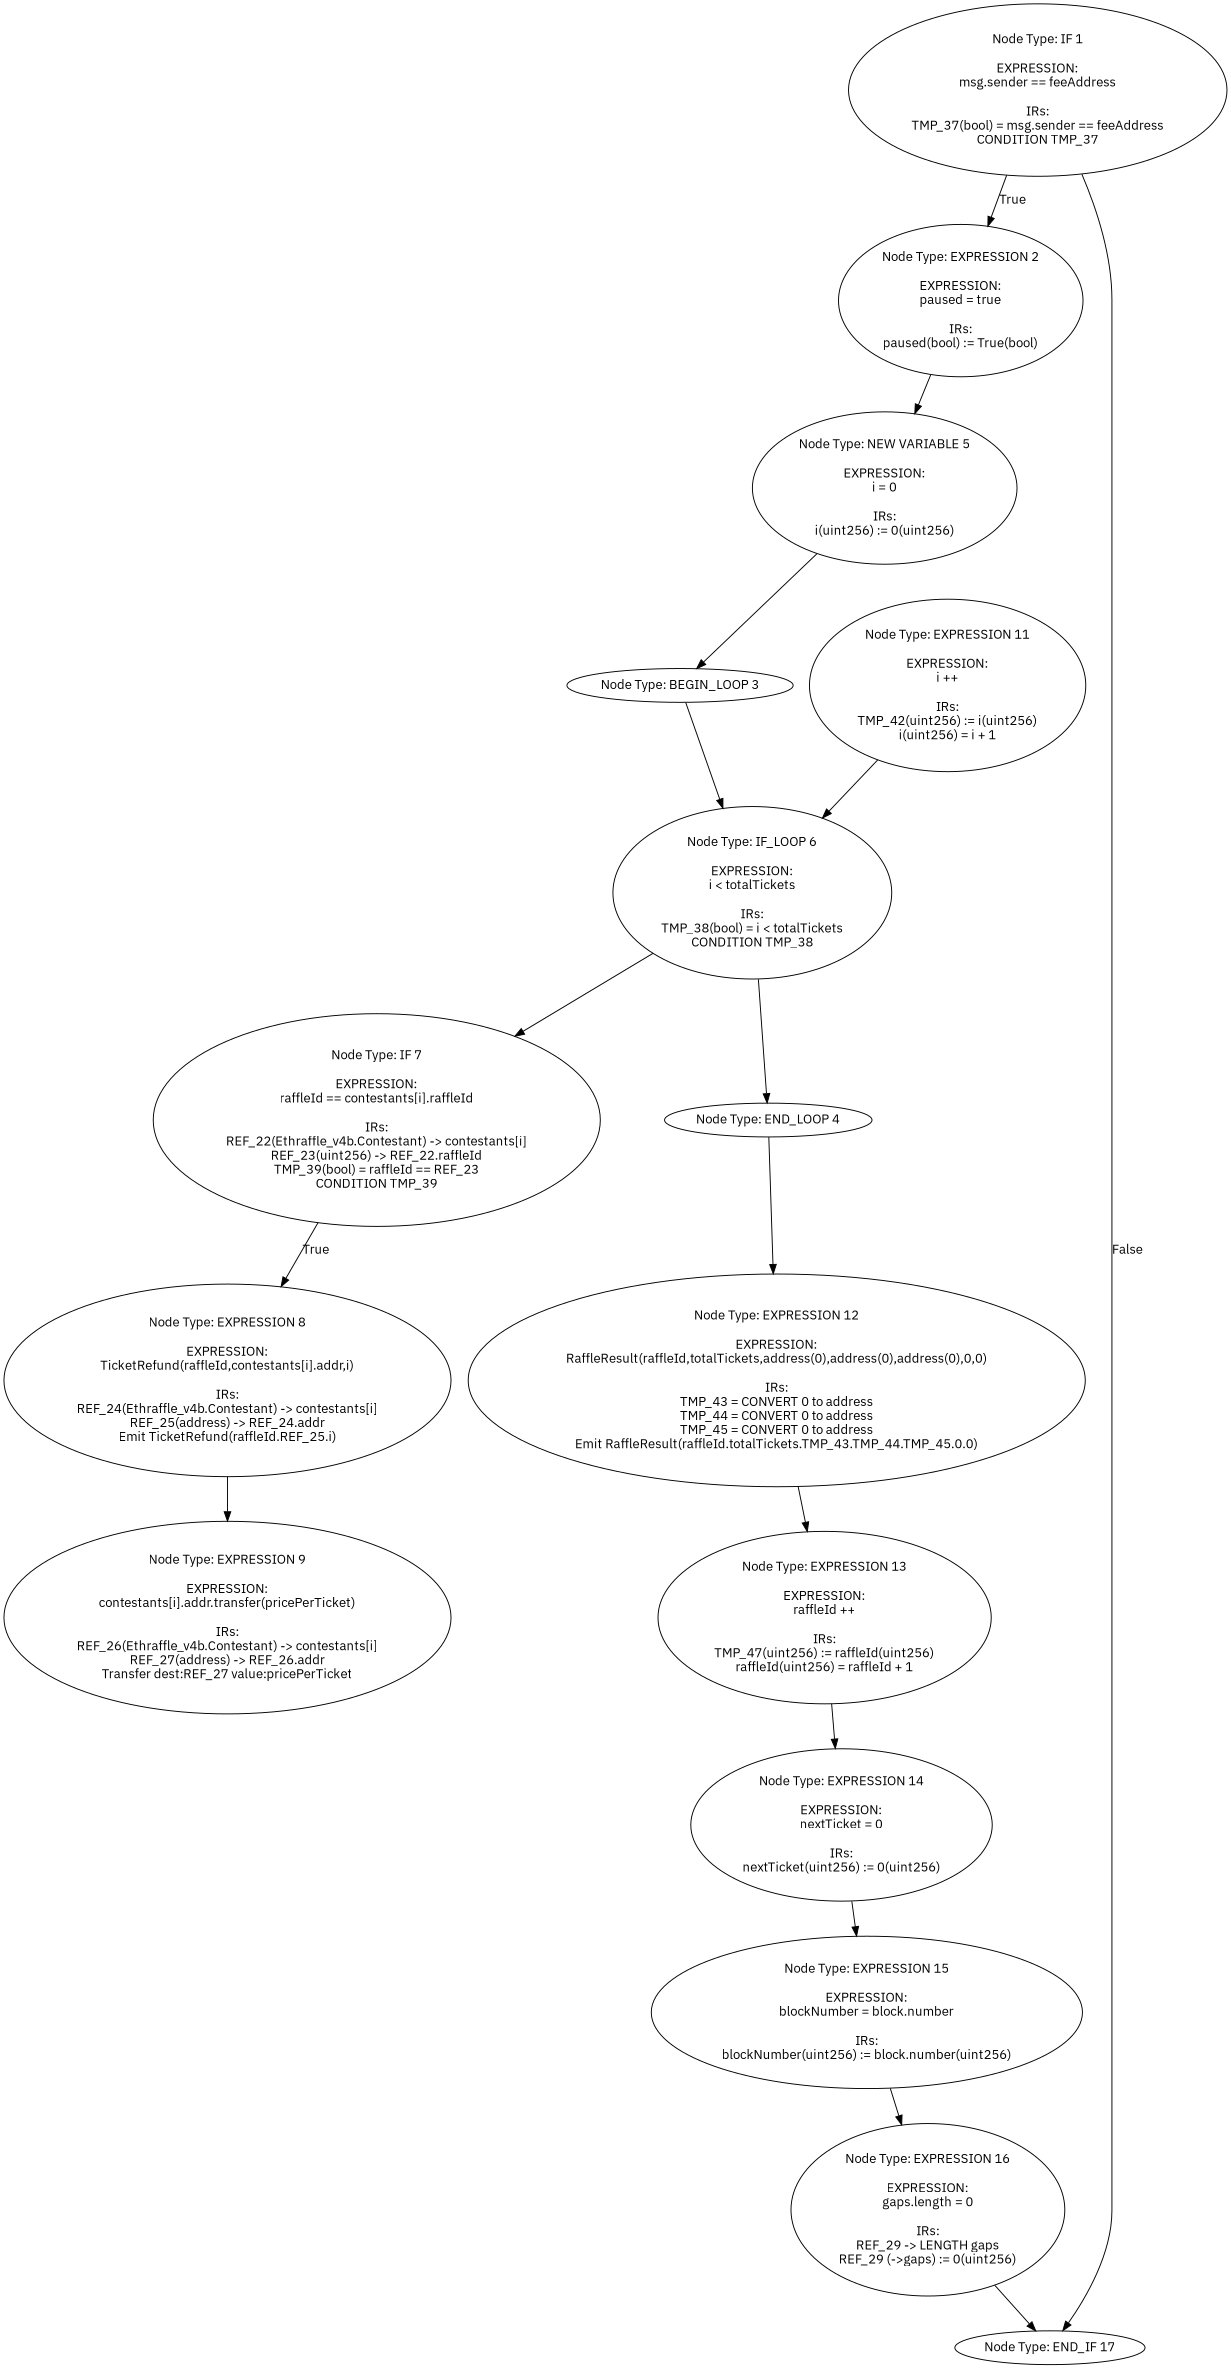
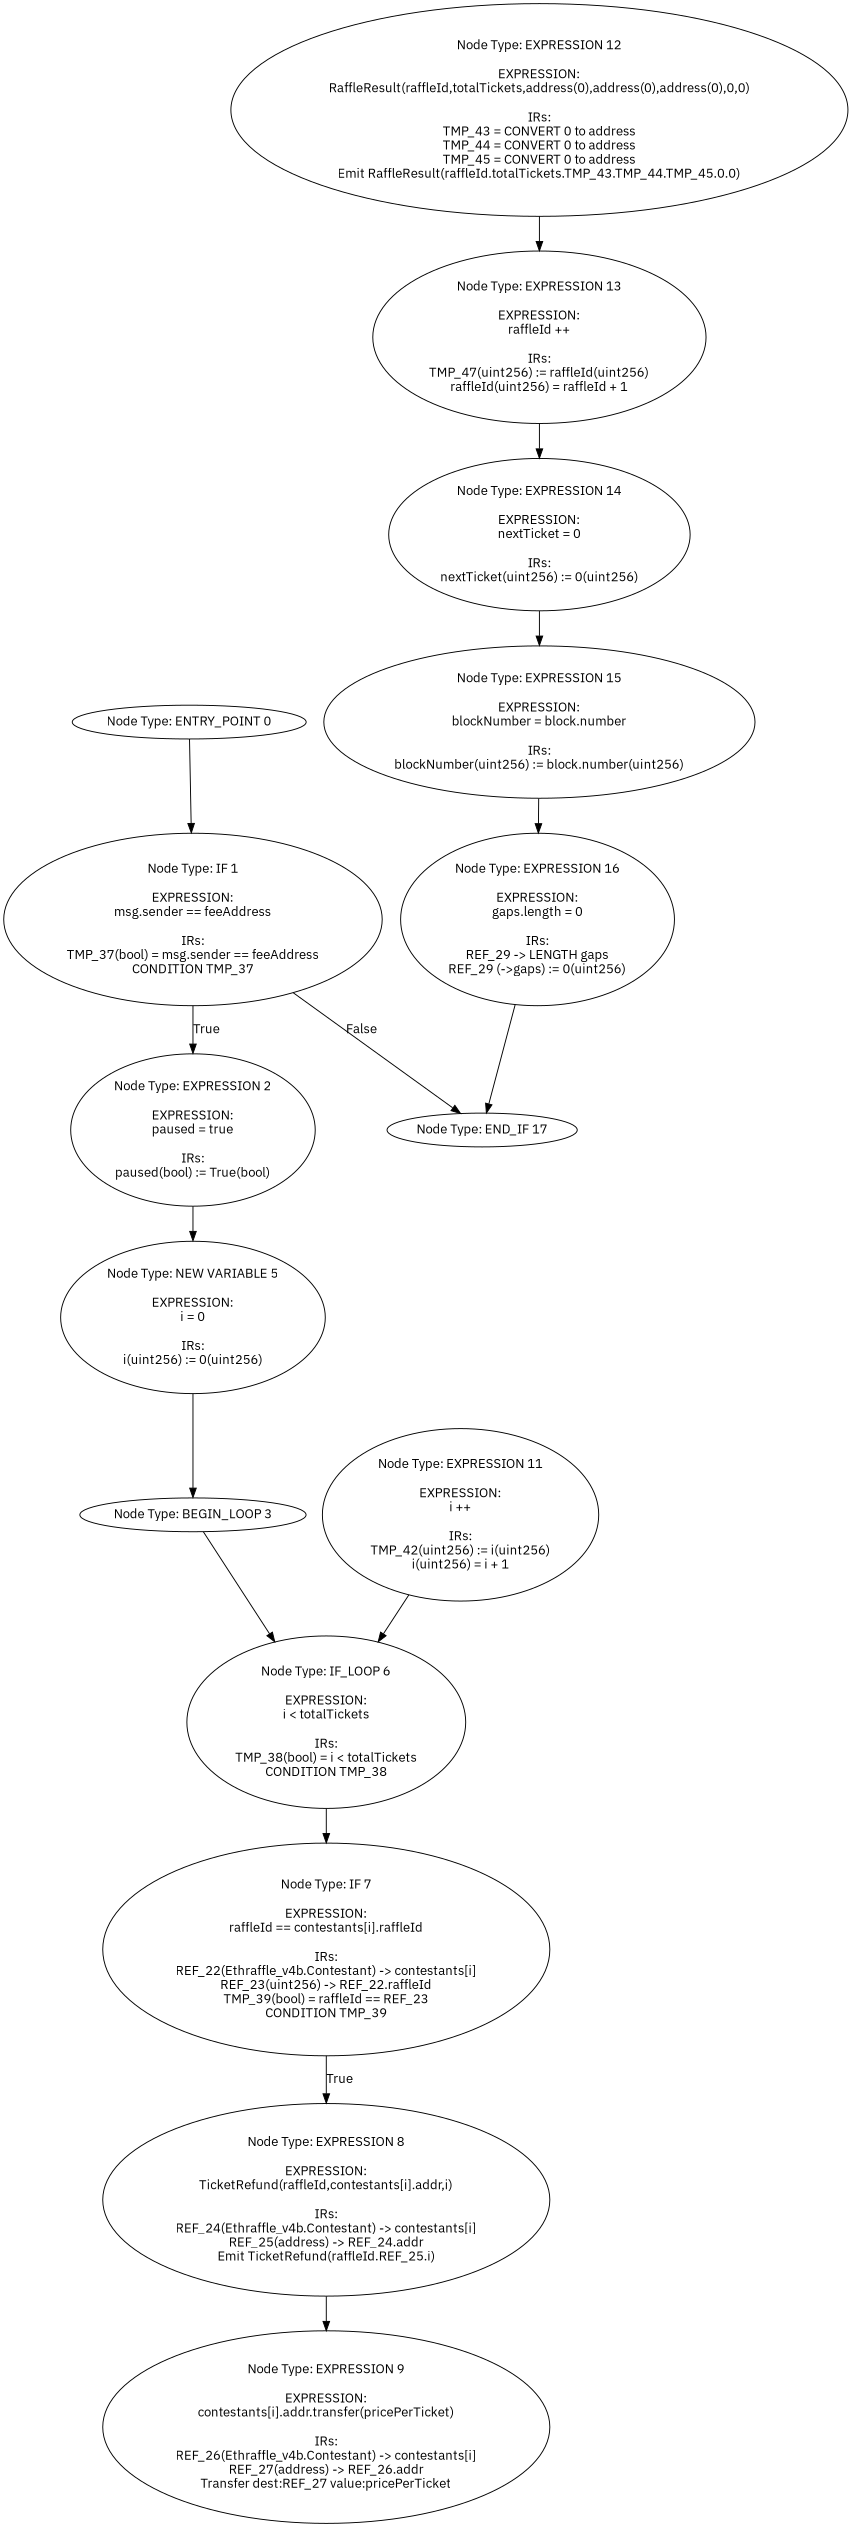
  digraph {
    fontname="IBM Plex Sans"
    node [fontname="IBM Plex Sans"]
    edge [fontname="IBM Plex Sans"]
+   n1 [label="Node Type: ENTRY_POINT 0\n"]
    n2 [label="Node Type: IF 1\n\nEXPRESSION:\nmsg.sender == feeAddress\n\nIRs:\nTMP_37(bool) = msg.sender == feeAddress\nCONDITION TMP_37"]
    n3 [label="Node Type: EXPRESSION 2\n\nEXPRESSION:\npaused = true\n\nIRs:\npaused(bool) := True(bool)"]
    n4 [label="Node Type: END_IF 17\n"]
    n5 [label="Node Type: NEW VARIABLE 5\n\nEXPRESSION:\ni = 0\n\nIRs:\ni(uint256) := 0(uint256)"]
    n6 [label="Node Type: BEGIN_LOOP 3\n"]
    n7 [label="Node Type: IF_LOOP 6\n\nEXPRESSION:\ni < totalTickets\n\nIRs:\nTMP_38(bool) = i < totalTickets\nCONDITION TMP_38"]
-   n8 [label="Node Type: END_LOOP 4\n"]
    n9 [label="Node Type: IF 7\n\nEXPRESSION:\nraffleId == contestants[i].raffleId\n\nIRs:\nREF_22(Ethraffle_v4b.Contestant) -> contestants[i]\nREF_23(uint256) -> REF_22.raffleId\nTMP_39(bool) = raffleId == REF_23\nCONDITION TMP_39"]
    n10 [label="Node Type: EXPRESSION 12\n\nEXPRESSION:\nRaffleResult(raffleId,totalTickets,address(0),address(0),address(0),0,0)\n\nIRs:\nTMP_43 = CONVERT 0 to address\nTMP_44 = CONVERT 0 to address\nTMP_45 = CONVERT 0 to address\nEmit RaffleResult(raffleId.totalTickets.TMP_43.TMP_44.TMP_45.0.0)"]
    n11 [label="Node Type: EXPRESSION 8\n\nEXPRESSION:\nTicketRefund(raffleId,contestants[i].addr,i)\n\nIRs:\nREF_24(Ethraffle_v4b.Contestant) -> contestants[i]\nREF_25(address) -> REF_24.addr\nEmit TicketRefund(raffleId.REF_25.i)"]
    n12 [label="Node Type: EXPRESSION 13\n\nEXPRESSION:\nraffleId ++\n\nIRs:\nTMP_47(uint256) := raffleId(uint256)\nraffleId(uint256) = raffleId + 1"]
    n13 [label="Node Type: EXPRESSION 14\n\nEXPRESSION:\nnextTicket = 0\n\nIRs:\nnextTicket(uint256) := 0(uint256)"]
    n14 [label="Node Type: EXPRESSION 9\n\nEXPRESSION:\ncontestants[i].addr.transfer(pricePerTicket)\n\nIRs:\nREF_26(Ethraffle_v4b.Contestant) -> contestants[i]\nREF_27(address) -> REF_26.addr\nTransfer dest:REF_27 value:pricePerTicket"]
    n15 [label="Node Type: EXPRESSION 11\n\nEXPRESSION:\ni ++\n\nIRs:\nTMP_42(uint256) := i(uint256)\ni(uint256) = i + 1"]
    n16 [label="Node Type: EXPRESSION 15\n\nEXPRESSION:\nblockNumber = block.number\n\nIRs:\nblockNumber(uint256) := block.number(uint256)"]
    n17 [label="Node Type: EXPRESSION 16\n\nEXPRESSION:\ngaps.length = 0\n\nIRs:\nREF_29 -> LENGTH gaps\nREF_29 (->gaps) := 0(uint256)"]
+   n1 -> n2
    n2 -> n3 [label=True]
    n2 -> n4 [label=False]
    n3 -> n5
    n5 -> n6
    n6 -> n7
-   n7 -> n8
    n7 -> n9
-   n8 -> n10
    n9 -> n11 [label=True]
    n10 -> n12
    n11 -> n14
    n12 -> n13
    n13 -> n16
    n15 -> n7
    n16 -> n17
    n17 -> n4
  }
